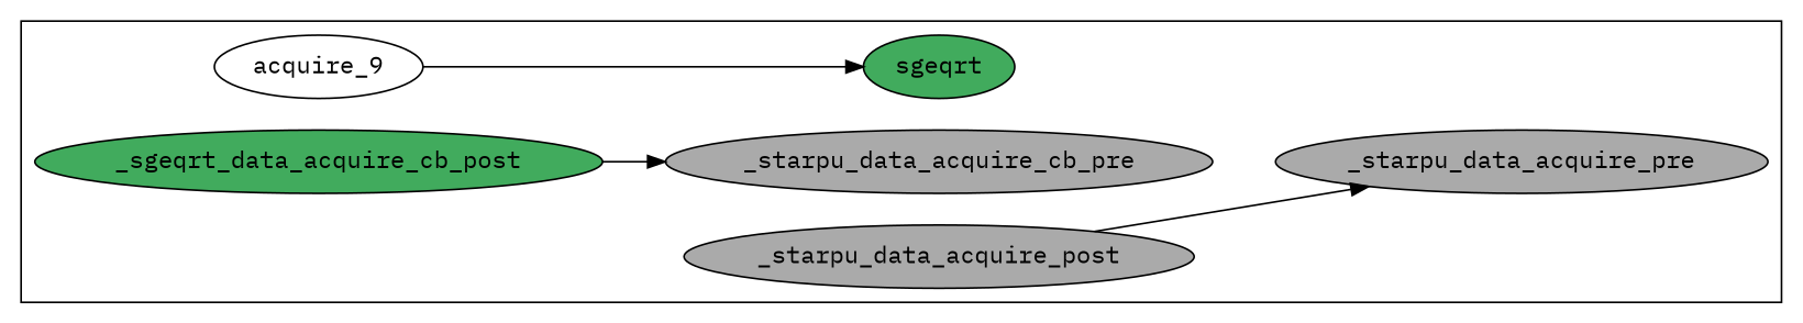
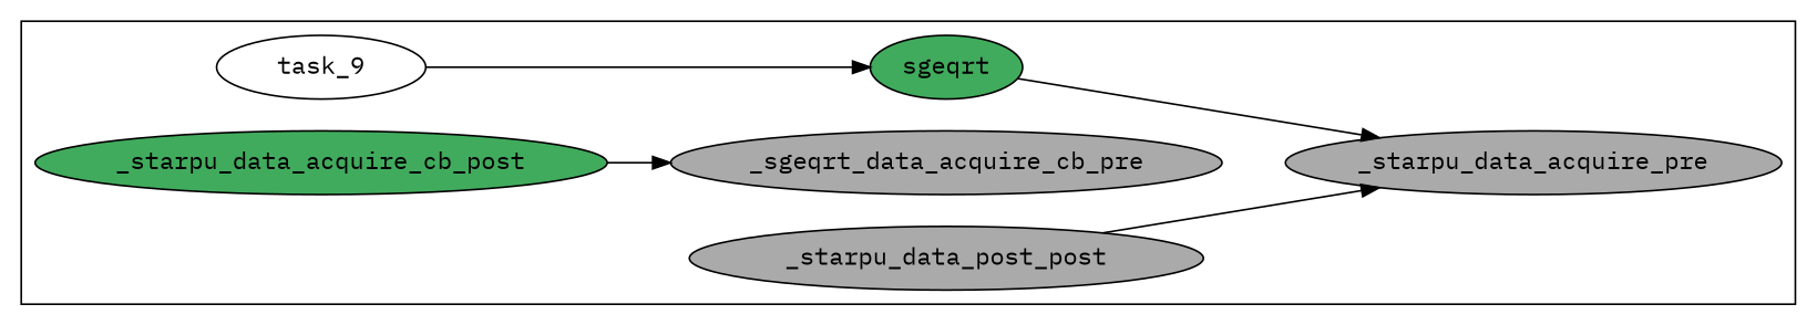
  digraph {
    color=white
    fontname="IBM Plex Mono"
    rankdir=LR
    node [fillcolor="#aaaaaa" fontname="IBM Plex Mono" style=filled]
    edge [fontname="IBM Plex Mono"]
    n1 [fillcolor="/greens9/6" label=sgeqrt]
-   task_9 [label=acquire_9 fillcolor="" style=""]
+   task_9 [fillcolor="" style=""]
    n3 [label=_starpu_data_acquire_pre]
-   n4 [label=_starpu_data_acquire_cb_pre]
-   n5 [fillcolor="/greens9/6" label=_sgeqrt_data_acquire_cb_post]
-   n6 [label=_starpu_data_acquire_post]
+   n4 [label=_sgeqrt_data_acquire_cb_pre]
+   n5 [fillcolor="/greens9/6" label=_starpu_data_acquire_cb_post]
+   n6 [label=_starpu_data_post_post]
    subgraph cluster_1 {
      color=black
      n1
      task_9
      n3
      n4
      n5
      n6
    }
+   n1 -> n3
    task_9 -> n1
    n5 -> n4
    n6 -> n3
  }
